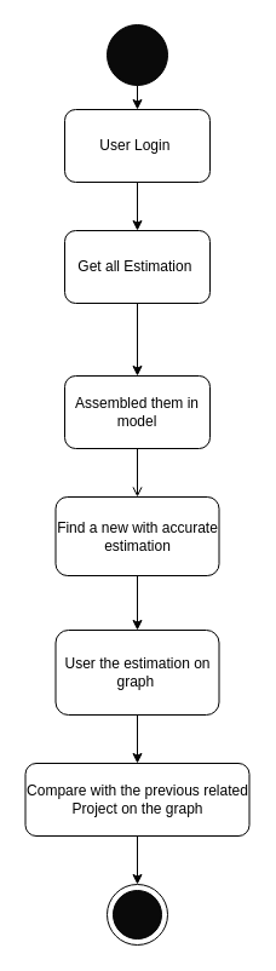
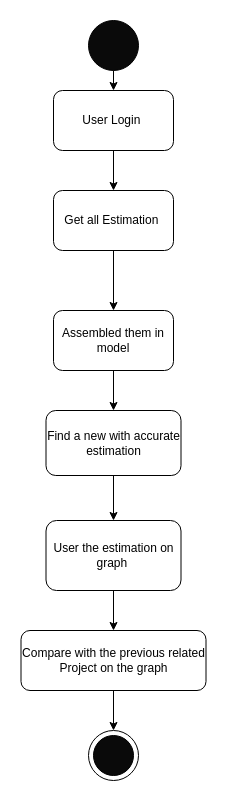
  <mxCell id="0" />
  <mxCell id="1" parent="0" />
  <mxCell id="2" style="edgeStyle=orthogonalEdgeStyle;rounded=0;orthogonalLoop=1;jettySize=auto;html=1;exitX=0.5;exitY=1;exitDx=0;exitDy=0;entryX=0.5;entryY=0;entryDx=0;entryDy=0;" edge="1" parent="1" source="3" target="5"><mxGeometry relative="1" as="geometry" /></mxCell>
  <mxCell id="3" value="" style="ellipse;whiteSpace=wrap;html=1;aspect=fixed;fillColor=#0A0A0A;" vertex="1" parent="1"><mxGeometry x="88" y="20" width="50" height="50" as="geometry" /></mxCell>
  <mxCell id="4" style="edgeStyle=orthogonalEdgeStyle;rounded=0;orthogonalLoop=1;jettySize=auto;html=1;exitX=0.5;exitY=1;exitDx=0;exitDy=0;" edge="1" parent="1" source="5" target="9"><mxGeometry relative="1" as="geometry"><mxPoint x="113" y="170" as="targetPoint" /></mxGeometry></mxCell>
  <mxCell id="5" value="User Login&amp;nbsp;" style="rounded=1;whiteSpace=wrap;html=1;fillColor=#FFFFFF;" vertex="1" parent="1"><mxGeometry x="53" y="90" width="120" height="60" as="geometry" /></mxCell>
  <mxCell id="6" value="" style="ellipse;whiteSpace=wrap;html=1;aspect=fixed;fillColor=#FFFFFF;" vertex="1" parent="1"><mxGeometry x="88" y="730" width="50" height="50" as="geometry" /></mxCell>
  <mxCell id="7" value="" style="ellipse;whiteSpace=wrap;html=1;aspect=fixed;fillColor=#0A0A0A;" vertex="1" parent="1"><mxGeometry x="93" y="735" width="40" height="40" as="geometry" /></mxCell>
  <mxCell id="8" style="edgeStyle=orthogonalEdgeStyle;rounded=0;orthogonalLoop=1;jettySize=auto;html=1;exitX=0.5;exitY=1;exitDx=0;exitDy=0;entryX=0.5;entryY=0;entryDx=0;entryDy=0;" edge="1" parent="1" source="9" target="11"><mxGeometry relative="1" as="geometry" /></mxCell>
  <mxCell id="9" value="Get all Estimation&amp;nbsp;" style="whiteSpace=wrap;html=1;fillColor=#FFFFFF;rounded=1;" vertex="1" parent="1"><mxGeometry x="53" y="190" width="120" height="60" as="geometry" /></mxCell>
- <mxCell id="10" value="" style="edgeStyle=orthogonalEdgeStyle;rounded=0;orthogonalLoop=1;jettySize=auto;html=1;endArrow=open;" edge="1" parent="1" source="11" target="13"><mxGeometry relative="1" as="geometry" /></mxCell>
+ <mxCell id="10" value="" style="edgeStyle=orthogonalEdgeStyle;rounded=0;orthogonalLoop=1;jettySize=auto;html=1;" edge="1" parent="1" source="11" target="13"><mxGeometry relative="1" as="geometry" /></mxCell>
  <mxCell id="11" value="Assembled them in model" style="whiteSpace=wrap;html=1;fillColor=#FFFFFF;rounded=1;" vertex="1" parent="1"><mxGeometry x="53" y="310" width="120" height="60" as="geometry" /></mxCell>
  <mxCell id="12" value="" style="edgeStyle=orthogonalEdgeStyle;rounded=0;orthogonalLoop=1;jettySize=auto;html=1;" edge="1" parent="1" source="13" target="15"><mxGeometry relative="1" as="geometry" /></mxCell>
  <mxCell id="13" value="Find a new with accurate estimation" style="whiteSpace=wrap;html=1;fillColor=#FFFFFF;rounded=1;" vertex="1" parent="1"><mxGeometry x="45.5" y="410" width="135" height="65" as="geometry" /></mxCell>
  <mxCell id="14" value="" style="edgeStyle=orthogonalEdgeStyle;rounded=0;orthogonalLoop=1;jettySize=auto;html=1;" edge="1" parent="1" source="15" target="17"><mxGeometry relative="1" as="geometry" /></mxCell>
  <mxCell id="15" value="User the estimation on graph&amp;nbsp;" style="whiteSpace=wrap;html=1;fillColor=#FFFFFF;rounded=1;" vertex="1" parent="1"><mxGeometry x="45.5" y="520" width="135" height="70" as="geometry" /></mxCell>
  <mxCell id="16" style="edgeStyle=orthogonalEdgeStyle;rounded=0;orthogonalLoop=1;jettySize=auto;html=1;exitX=0.5;exitY=1;exitDx=0;exitDy=0;entryX=0.5;entryY=0;entryDx=0;entryDy=0;" edge="1" parent="1" source="17" target="6"><mxGeometry relative="1" as="geometry" /></mxCell>
  <mxCell id="17" value="Compare with the previous related Project on the graph" style="whiteSpace=wrap;html=1;fillColor=#FFFFFF;rounded=1;" vertex="1" parent="1"><mxGeometry x="20.5" y="630" width="185" height="60" as="geometry" /></mxCell>
